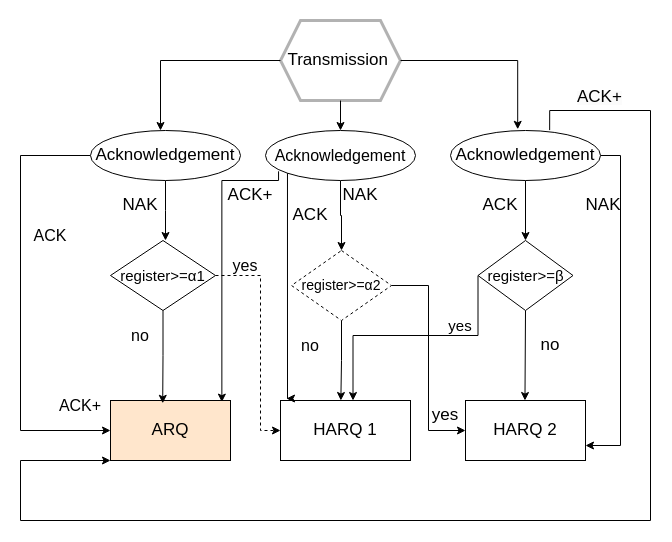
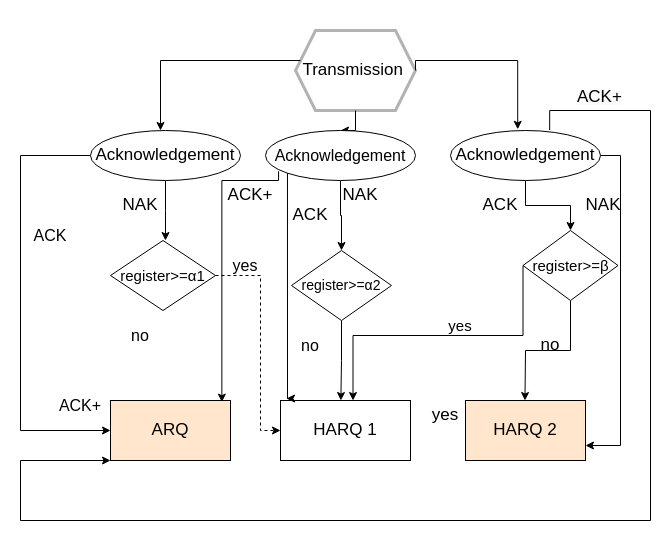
  <mxCell id="0" />
  <mxCell id="1" parent="0" />
  <mxCell id="2" style="edgeStyle=orthogonalEdgeStyle;rounded=0;orthogonalLoop=1;jettySize=auto;html=1;" parent="1" source="5" edge="1"><mxGeometry relative="1" as="geometry"><mxPoint x="160" y="130" as="targetPoint" /><Array as="points"><mxPoint x="160" y="60" /></Array></mxGeometry></mxCell>
  <mxCell id="3" style="edgeStyle=orthogonalEdgeStyle;rounded=0;orthogonalLoop=1;jettySize=auto;html=1;entryX=0.5;entryY=0;entryDx=0;entryDy=0;" parent="1" source="5" target="15" edge="1"><mxGeometry relative="1" as="geometry" /></mxCell>
  <mxCell id="4" style="edgeStyle=elbowEdgeStyle;rounded=0;orthogonalLoop=1;jettySize=auto;html=1;exitX=1;exitY=0.5;exitDx=0;exitDy=0;elbow=vertical;entryX=0.448;entryY=-0.024;entryDx=0;entryDy=0;entryPerimeter=0;" parent="1" source="5" target="12" edge="1"><mxGeometry relative="1" as="geometry"><mxPoint x="510" y="60" as="targetPoint" /><Array as="points"><mxPoint x="470" y="60" /></Array></mxGeometry></mxCell>
- <mxCell id="5" value="&lt;font style=&quot;font-size: 17px;&quot;&gt;Transmission&amp;nbsp;&lt;/font&gt;" style="shape=hexagon;perimeter=hexagonPerimeter2;whiteSpace=wrap;html=1;fixedSize=1;opacity=30;strokeWidth=3;strokeColor=default;" parent="1" vertex="1"><mxGeometry x="280" y="20" width="120" height="80" as="geometry" /></mxCell>
+ <mxCell id="5" value="&lt;font style=&quot;font-size: 17px;&quot;&gt;Transmission&amp;nbsp;&lt;/font&gt;" style="shape=hexagon;perimeter=hexagonPerimeter2;whiteSpace=wrap;html=1;fixedSize=1;opacity=30;strokeWidth=3;strokeColor=default;" parent="1" vertex="1"><mxGeometry x="295" y="30" width="120" height="80" as="geometry" /></mxCell>
  <mxCell id="6" style="edgeStyle=orthogonalEdgeStyle;rounded=0;orthogonalLoop=1;jettySize=auto;html=1;" parent="1" source="8" edge="1"><mxGeometry relative="1" as="geometry"><mxPoint x="165" y="240" as="targetPoint" /></mxGeometry></mxCell>
  <mxCell id="7" style="edgeStyle=orthogonalEdgeStyle;rounded=0;orthogonalLoop=1;jettySize=auto;html=1;exitX=0;exitY=0.5;exitDx=0;exitDy=0;entryX=0;entryY=0.5;entryDx=0;entryDy=0;" edge="1" parent="1" source="8" target="24"><mxGeometry relative="1" as="geometry"><mxPoint x="70" y="155" as="sourcePoint" /><mxPoint x="90" y="430" as="targetPoint" /><Array as="points"><mxPoint x="20" y="155" /><mxPoint x="20" y="430" /></Array></mxGeometry></mxCell>
  <mxCell id="8" value="&lt;font style=&quot;font-size: 17px;&quot;&gt;Acknowledgement&lt;/font&gt;" style="ellipse;whiteSpace=wrap;html=1;" parent="1" vertex="1"><mxGeometry x="90" y="130" width="150" height="50" as="geometry" /></mxCell>
  <mxCell id="9" style="edgeStyle=orthogonalEdgeStyle;rounded=0;orthogonalLoop=1;jettySize=auto;html=1;exitX=1;exitY=0.5;exitDx=0;exitDy=0;entryX=1;entryY=0.75;entryDx=0;entryDy=0;" parent="1" source="12" target="26" edge="1"><mxGeometry relative="1" as="geometry"><mxPoint x="610" y="430" as="targetPoint" /></mxGeometry></mxCell>
  <mxCell id="10" style="edgeStyle=orthogonalEdgeStyle;rounded=0;orthogonalLoop=1;jettySize=auto;html=1;entryX=0;entryY=1;entryDx=0;entryDy=0;exitX=0.661;exitY=-0.008;exitDx=0;exitDy=0;exitPerimeter=0;" parent="1" source="12" target="24" edge="1"><mxGeometry relative="1" as="geometry"><mxPoint x="20" y="450" as="targetPoint" /><mxPoint x="540" y="130" as="sourcePoint" /><Array as="points"><mxPoint x="549" y="110" /><mxPoint x="650" y="110" /><mxPoint x="650" y="520" /><mxPoint x="20" y="520" /><mxPoint x="20" y="460" /></Array></mxGeometry></mxCell>
  <mxCell id="11" style="edgeStyle=orthogonalEdgeStyle;rounded=0;orthogonalLoop=1;jettySize=auto;html=1;exitX=0.5;exitY=1;exitDx=0;exitDy=0;" edge="1" parent="1" source="12" target="23"><mxGeometry relative="1" as="geometry" /></mxCell>
  <mxCell id="12" value="&lt;font style=&quot;font-size: 17px;&quot;&gt;Acknowledgement&lt;/font&gt;" style="ellipse;whiteSpace=wrap;html=1;" parent="1" vertex="1"><mxGeometry x="450" y="130" width="150" height="50" as="geometry" /></mxCell>
  <mxCell id="13" style="edgeStyle=orthogonalEdgeStyle;rounded=0;orthogonalLoop=1;jettySize=auto;html=1;exitX=0.5;exitY=1;exitDx=0;exitDy=0;entryX=0.5;entryY=0;entryDx=0;entryDy=0;" parent="1" source="15" edge="1" target="20"><mxGeometry relative="1" as="geometry"><mxPoint x="340.353" y="240" as="targetPoint" /></mxGeometry></mxCell>
  <mxCell id="14" style="edgeStyle=elbowEdgeStyle;rounded=0;orthogonalLoop=1;jettySize=auto;html=1;elbow=vertical;entryX=0.928;entryY=0.027;entryDx=0;entryDy=0;entryPerimeter=0;exitX=0.087;exitY=0.816;exitDx=0;exitDy=0;exitPerimeter=0;" parent="1" source="15" target="24" edge="1"><mxGeometry relative="1" as="geometry"><mxPoint x="230" y="405" as="targetPoint" /><mxPoint x="250" y="150" as="sourcePoint" /><Array as="points"><mxPoint x="250" y="180" /><mxPoint x="240" y="190" /><mxPoint x="230" y="210" /><mxPoint x="316.04" y="237.4" /><mxPoint x="276.04" y="267.4" /></Array></mxGeometry></mxCell>
  <mxCell id="15" value="&lt;font style=&quot;font-size: 16px;&quot;&gt;Acknowledgement&lt;/font&gt;" style="ellipse;whiteSpace=wrap;html=1;" parent="1" vertex="1"><mxGeometry x="265" y="130" width="150" height="50" as="geometry" /></mxCell>
  <mxCell id="16" style="edgeStyle=orthogonalEdgeStyle;rounded=0;orthogonalLoop=1;jettySize=auto;html=1;exitX=1;exitY=0.5;exitDx=0;exitDy=0;entryX=0;entryY=0.5;entryDx=0;entryDy=0;dashed=1;" parent="1" source="17" target="25" edge="1"><mxGeometry relative="1" as="geometry"><mxPoint x="260" y="430" as="targetPoint" /><Array as="points"><mxPoint x="260" y="275" /><mxPoint x="260" y="430" /></Array></mxGeometry></mxCell>
  <mxCell id="17" value="&lt;font style=&quot;font-size: 15px;&quot;&gt;register&amp;gt;=α1&lt;/font&gt;" style="rhombus;whiteSpace=wrap;html=1;" parent="1" vertex="1"><mxGeometry x="110" y="240" width="105" height="70" as="geometry" /></mxCell>
  <mxCell id="18" style="edgeStyle=orthogonalEdgeStyle;rounded=0;orthogonalLoop=1;jettySize=auto;html=1;exitX=0.5;exitY=1;exitDx=0;exitDy=0;" parent="1" source="20" edge="1"><mxGeometry relative="1" as="geometry"><mxPoint x="340.353" y="400" as="targetPoint" /></mxGeometry></mxCell>
- <mxCell id="19" style="edgeStyle=orthogonalEdgeStyle;rounded=0;orthogonalLoop=1;jettySize=auto;html=1;exitX=1;exitY=0.5;exitDx=0;exitDy=0;entryX=0;entryY=0.5;entryDx=0;entryDy=0;" edge="1" parent="1" source="20" target="26"><mxGeometry relative="1" as="geometry"><mxPoint x="430" y="430" as="targetPoint" /></mxGeometry></mxCell>
- <mxCell id="20" value="&lt;font style=&quot;font-size: 14px;&quot;&gt;register&amp;gt;=α2&lt;/font&gt;" style="rhombus;whiteSpace=wrap;html=1;dashed=1;" parent="1" vertex="1"><mxGeometry x="291" y="250" width="100" height="70" as="geometry" /></mxCell>
+ <mxCell id="20" value="&lt;font style=&quot;font-size: 14px;&quot;&gt;register&amp;gt;=α2&lt;/font&gt;" style="rhombus;whiteSpace=wrap;html=1;" parent="1" vertex="1"><mxGeometry x="291" y="250" width="100" height="70" as="geometry" /></mxCell>
  <mxCell id="21" style="edgeStyle=orthogonalEdgeStyle;rounded=0;orthogonalLoop=1;jettySize=auto;html=1;exitX=0.5;exitY=1;exitDx=0;exitDy=0;" parent="1" source="23" edge="1"><mxGeometry relative="1" as="geometry"><mxPoint x="524.471" y="400" as="targetPoint" /></mxGeometry></mxCell>
  <mxCell id="22" style="edgeStyle=elbowEdgeStyle;rounded=0;orthogonalLoop=1;jettySize=auto;html=1;exitX=0;exitY=0.5;exitDx=0;exitDy=0;elbow=vertical;entryX=0.75;entryY=0;entryDx=0;entryDy=0;" parent="1" source="23" edge="1"><mxGeometry relative="1" as="geometry"><mxPoint x="352.5" y="400" as="targetPoint" /><mxPoint x="465" y="270" as="sourcePoint" /><Array as="points"><mxPoint x="357.5" y="335" /></Array></mxGeometry></mxCell>
- <mxCell id="23" value="&lt;font style=&quot;font-size: 15px;&quot;&gt;register&amp;gt;=β&lt;/font&gt;" style="rhombus;whiteSpace=wrap;html=1;" parent="1" vertex="1"><mxGeometry x="477.5" y="240" width="95" height="70" as="geometry" /></mxCell>
+ <mxCell id="23" value="&lt;font style=&quot;font-size: 15px;&quot;&gt;register&amp;gt;=β&lt;/font&gt;" style="rhombus;whiteSpace=wrap;html=1;" parent="1" vertex="1"><mxGeometry x="522.5" y="230" width="95" height="70" as="geometry" /></mxCell>
  <mxCell id="24" value="&lt;font style=&quot;font-size: 17px;&quot;&gt;ARQ&lt;/font&gt;" style="rounded=0;whiteSpace=wrap;html=1;fillColor=#ffe6cc;" parent="1" vertex="1"><mxGeometry x="110" y="400" width="120" height="60" as="geometry" /></mxCell>
  <mxCell id="25" value="&lt;font style=&quot;font-size: 17px;&quot;&gt;HARQ 1&lt;/font&gt;" style="rounded=0;whiteSpace=wrap;html=1;" parent="1" vertex="1"><mxGeometry x="280" y="400" width="130" height="60" as="geometry" /></mxCell>
- <mxCell id="26" value="&lt;font style=&quot;font-size: 17px;&quot;&gt;HARQ 2&lt;/font&gt;" style="rounded=0;whiteSpace=wrap;html=1;" parent="1" vertex="1"><mxGeometry x="465" y="400" width="120" height="60" as="geometry" /></mxCell>
+ <mxCell id="26" value="&lt;font style=&quot;font-size: 17px;&quot;&gt;HARQ 2&lt;/font&gt;" style="rounded=0;whiteSpace=wrap;html=1;fillColor=#ffe6cc;" parent="1" vertex="1"><mxGeometry x="465" y="400" width="120" height="60" as="geometry" /></mxCell>
  <mxCell id="27" value="&lt;font style=&quot;font-size: 16px;&quot;&gt;no&lt;/font&gt;" style="text;html=1;align=center;verticalAlign=middle;whiteSpace=wrap;rounded=0;" parent="1" vertex="1"><mxGeometry x="110" y="320" width="60" height="30" as="geometry" /></mxCell>
  <mxCell id="28" value="&lt;font style=&quot;font-size: 17px;&quot;&gt;yes&lt;/font&gt;" style="text;html=1;align=center;verticalAlign=middle;whiteSpace=wrap;rounded=0;" parent="1" vertex="1"><mxGeometry x="415" y="400" width="60" height="30" as="geometry" /></mxCell>
  <mxCell id="29" value="&lt;font style=&quot;font-size: 16px;&quot;&gt;no&lt;/font&gt;" style="text;html=1;align=center;verticalAlign=middle;whiteSpace=wrap;rounded=0;" parent="1" vertex="1"><mxGeometry x="280" y="330" width="60" height="30" as="geometry" /></mxCell>
  <mxCell id="30" value="&lt;font style=&quot;font-size: 17px;&quot;&gt;no&lt;/font&gt;" style="text;html=1;align=center;verticalAlign=middle;whiteSpace=wrap;rounded=0;" parent="1" vertex="1"><mxGeometry x="520" y="330" width="60" height="30" as="geometry" /></mxCell>
  <mxCell id="31" value="&lt;font style=&quot;font-size: 15px;&quot;&gt;yes&lt;/font&gt;" style="text;html=1;align=center;verticalAlign=middle;whiteSpace=wrap;rounded=0;" parent="1" vertex="1"><mxGeometry x="430" y="310" width="60" height="30" as="geometry" /></mxCell>
  <mxCell id="32" value="&lt;font style=&quot;font-size: 16px;&quot;&gt;ACK&lt;/font&gt;" style="text;html=1;align=center;verticalAlign=middle;whiteSpace=wrap;rounded=0;" parent="1" vertex="1"><mxGeometry x="20" y="220" width="60" height="30" as="geometry" /></mxCell>
  <mxCell id="33" value="&lt;font style=&quot;font-size: 16px;&quot;&gt;ACK+&lt;/font&gt;" style="text;html=1;align=center;verticalAlign=middle;whiteSpace=wrap;rounded=0;" parent="1" vertex="1"><mxGeometry x="50" y="390" width="60" height="30" as="geometry" /></mxCell>
  <mxCell id="34" value="&lt;font style=&quot;font-size: 17px;&quot;&gt;ACK+&lt;/font&gt;" style="text;html=1;align=center;verticalAlign=middle;whiteSpace=wrap;rounded=0;" parent="1" vertex="1"><mxGeometry x="220" y="180" width="60" height="30" as="geometry" /></mxCell>
  <mxCell id="35" value="&lt;font style=&quot;font-size: 17px;&quot;&gt;ACK&lt;/font&gt;" style="text;html=1;align=center;verticalAlign=middle;whiteSpace=wrap;rounded=0;" parent="1" vertex="1"><mxGeometry x="280" y="200" width="60" height="30" as="geometry" /></mxCell>
  <mxCell id="36" value="&lt;font style=&quot;font-size: 17px;&quot;&gt;NAK&lt;/font&gt;" style="text;html=1;align=center;verticalAlign=middle;whiteSpace=wrap;rounded=0;" parent="1" vertex="1"><mxGeometry x="330" y="180" width="60" height="30" as="geometry" /></mxCell>
  <mxCell id="37" style="edgeStyle=none;rounded=0;orthogonalLoop=1;jettySize=auto;html=1;exitX=0.75;exitY=1;exitDx=0;exitDy=0;" parent="1" edge="1"><mxGeometry relative="1" as="geometry"><mxPoint x="105" y="420" as="sourcePoint" /><mxPoint x="105" y="420" as="targetPoint" /></mxGeometry></mxCell>
  <mxCell id="38" value="&lt;span style=&quot;color: rgb(0, 0, 0); font-family: Helvetica; font-style: normal; font-variant-ligatures: normal; font-variant-caps: normal; font-weight: 400; letter-spacing: normal; orphans: 2; text-align: center; text-indent: 0px; text-transform: none; widows: 2; word-spacing: 0px; -webkit-text-stroke-width: 0px; background-color: rgb(251, 251, 251); text-decoration-thickness: initial; text-decoration-style: initial; text-decoration-color: initial; float: none; display: inline !important;&quot;&gt;&lt;font style=&quot;font-size: 17px;&quot;&gt;ACK+&lt;/font&gt;&lt;/span&gt;" style="text;whiteSpace=wrap;html=1;" parent="1" vertex="1"><mxGeometry x="575" y="80" width="60" height="40" as="geometry" /></mxCell>
  <mxCell id="39" value="&lt;font style=&quot;font-size: 17px;&quot;&gt;NAK&lt;/font&gt;" style="text;html=1;align=center;verticalAlign=middle;whiteSpace=wrap;rounded=0;" parent="1" vertex="1"><mxGeometry x="572.5" y="190" width="60" height="30" as="geometry" /></mxCell>
  <mxCell id="40" value="&lt;font style=&quot;font-size: 17px;&quot;&gt;ACK&lt;/font&gt;" style="text;html=1;align=center;verticalAlign=middle;whiteSpace=wrap;rounded=0;" parent="1" vertex="1"><mxGeometry x="470" y="190" width="60" height="30" as="geometry" /></mxCell>
  <mxCell id="41" value="&lt;font style=&quot;font-size: 17px;&quot;&gt;NAK&lt;/font&gt;" style="text;html=1;align=center;verticalAlign=middle;whiteSpace=wrap;rounded=0;" parent="1" vertex="1"><mxGeometry x="110" y="190" width="60" height="30" as="geometry" /></mxCell>
  <mxCell id="42" value="&lt;font style=&quot;font-size: 16px;&quot;&gt;yes&lt;/font&gt;" style="text;html=1;align=center;verticalAlign=middle;whiteSpace=wrap;rounded=0;" parent="1" vertex="1"><mxGeometry x="215" y="250" width="60" height="30" as="geometry" /></mxCell>
  <mxCell id="43" style="edgeStyle=orthogonalEdgeStyle;rounded=0;orthogonalLoop=1;jettySize=auto;html=1;exitX=0.5;exitY=1;exitDx=0;exitDy=0;" edge="1" parent="1" source="39" target="39"><mxGeometry relative="1" as="geometry" /></mxCell>
- <mxCell id="44" style="edgeStyle=orthogonalEdgeStyle;rounded=0;orthogonalLoop=1;jettySize=auto;html=1;exitX=0.5;exitY=1;exitDx=0;exitDy=0;entryX=0.435;entryY=0.047;entryDx=0;entryDy=0;entryPerimeter=0;" edge="1" parent="1" source="17" target="24"><mxGeometry relative="1" as="geometry" /></mxCell>
  <mxCell id="45" style="edgeStyle=orthogonalEdgeStyle;rounded=0;orthogonalLoop=1;jettySize=auto;html=1;exitX=0;exitY=1;exitDx=0;exitDy=0;" edge="1" parent="1" source="15"><mxGeometry relative="1" as="geometry"><mxPoint x="286" y="398" as="targetPoint" /><Array as="points"><mxPoint x="286" y="398" /></Array></mxGeometry></mxCell>
